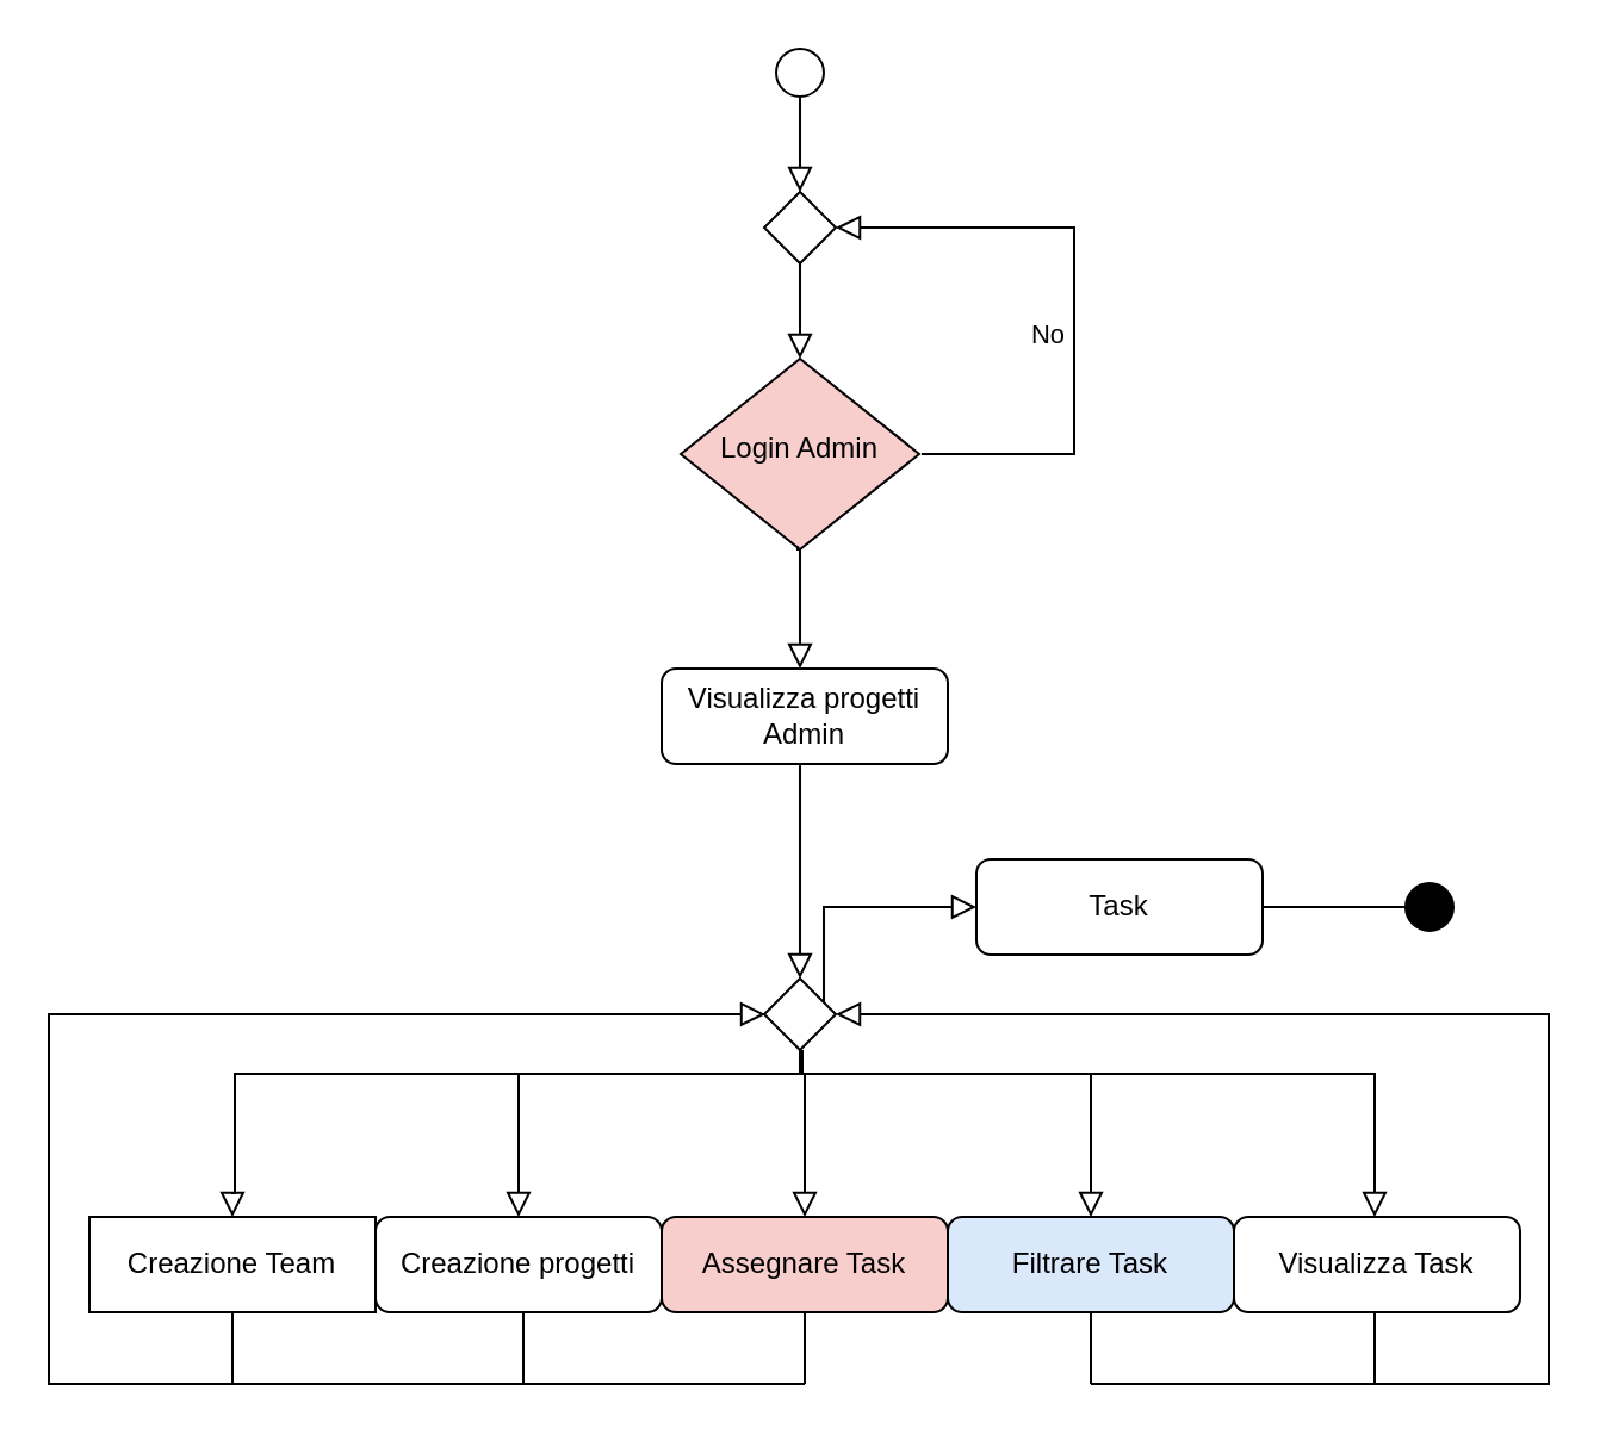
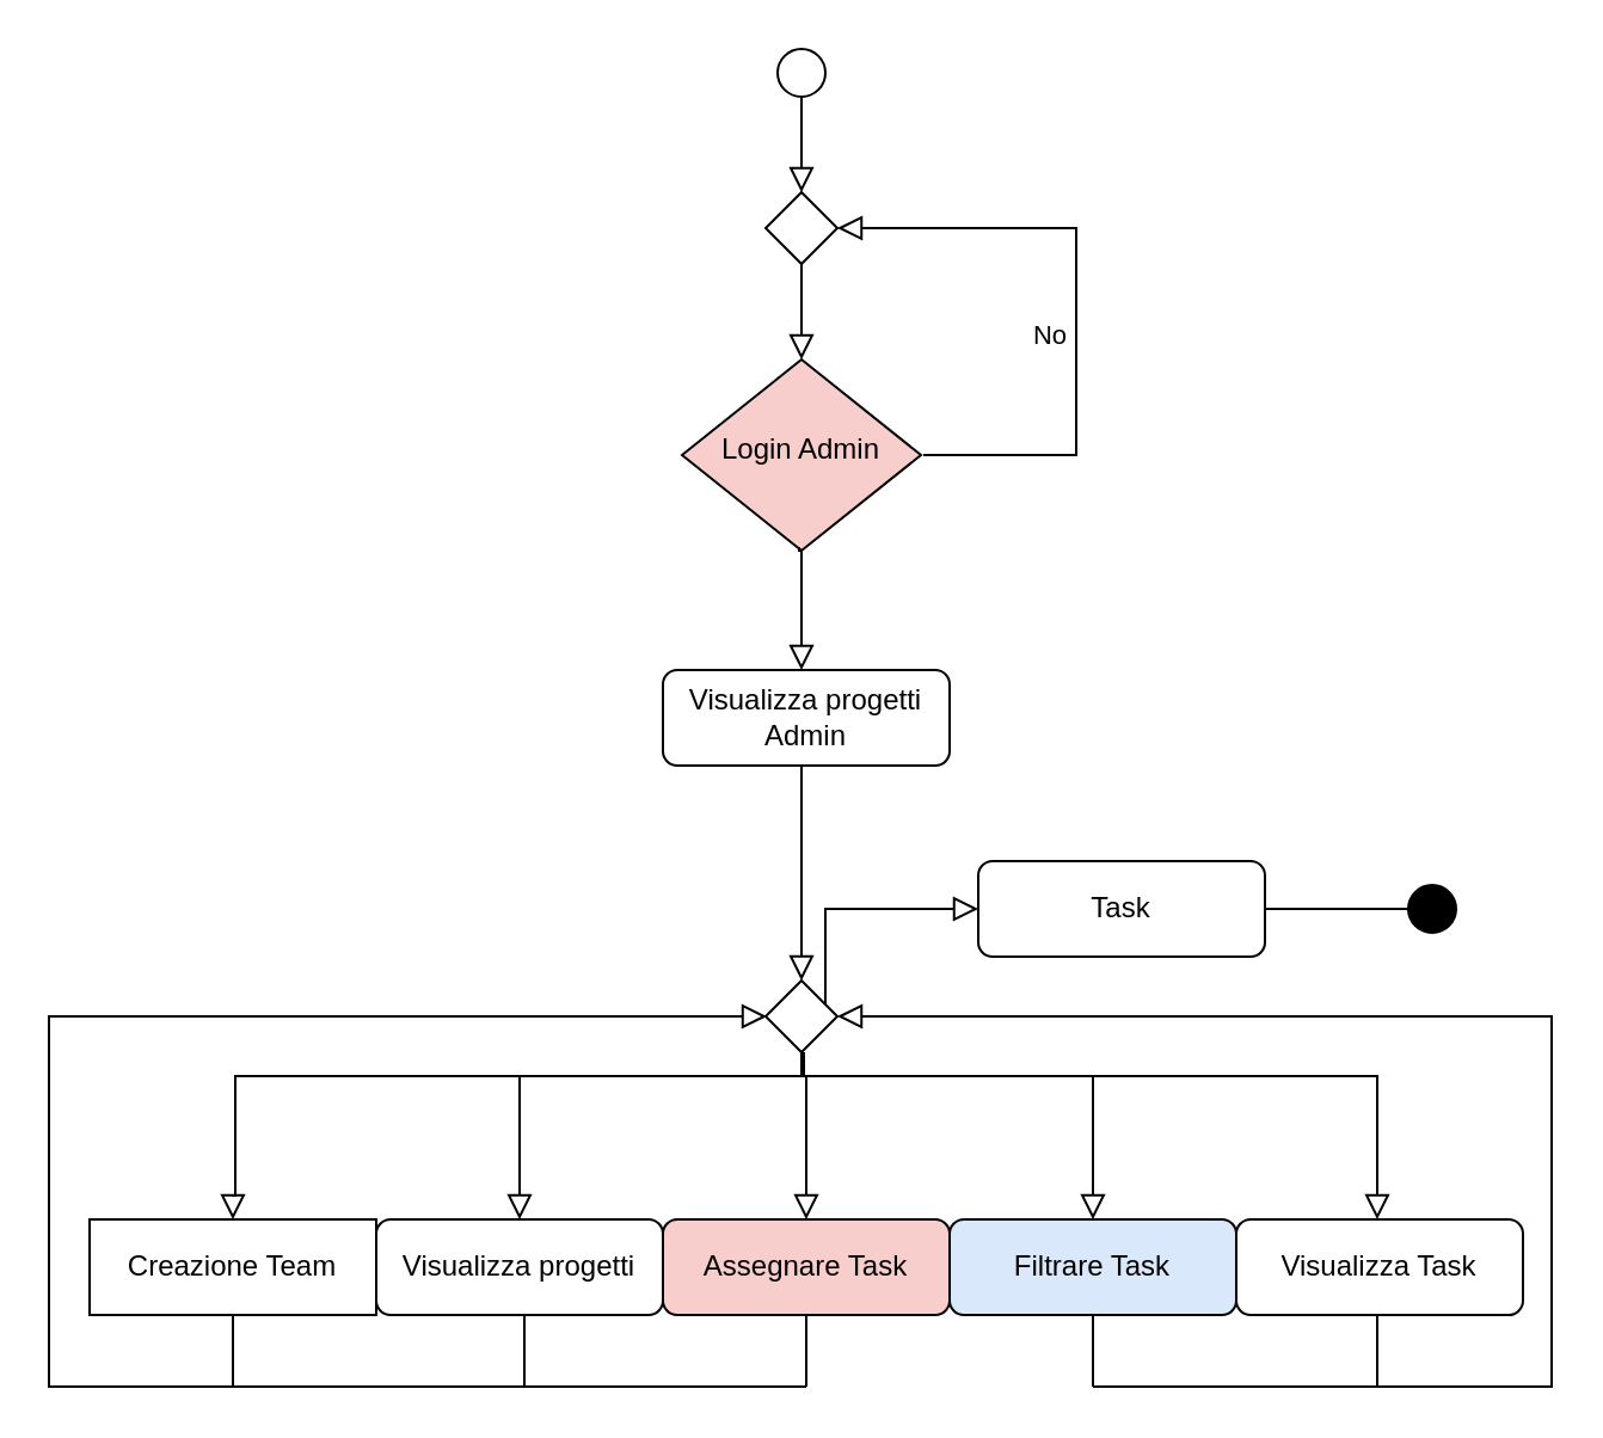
  <mxCell id="0" />
  <mxCell id="1" parent="0" />
  <mxCell id="2" value="Visualizza progetti Admin" style="rounded=1;whiteSpace=wrap;html=1;fontSize=12;glass=0;strokeWidth=1;shadow=0;" parent="1" vertex="1"><mxGeometry x="277" y="280" width="120" height="40" as="geometry" /></mxCell>
  <mxCell id="3" value="No" style="edgeStyle=orthogonalEdgeStyle;rounded=0;html=1;jettySize=auto;orthogonalLoop=1;fontSize=11;endArrow=block;endFill=0;endSize=8;strokeWidth=1;shadow=0;labelBackgroundColor=none;entryX=1;entryY=0.5;entryDx=0;entryDy=0;exitX=1;exitY=0.5;exitDx=0;exitDy=0;" parent="1" edge="1"><mxGeometry x="-0.12" y="11" relative="1" as="geometry"><mxPoint as="offset" /><mxPoint x="350" y="95" as="targetPoint" /><Array as="points"><mxPoint x="450" y="190" /><mxPoint x="450" y="95" /></Array><mxPoint x="386" y="190" as="sourcePoint" /></mxGeometry></mxCell>
  <mxCell id="4" value="Login Admin" style="rhombus;whiteSpace=wrap;html=1;shadow=0;fontFamily=Helvetica;fontSize=12;align=center;strokeWidth=1;spacing=6;spacingTop=-4;fillColor=#f8cecc;" parent="1" vertex="1"><mxGeometry x="285" y="150" width="100" height="80" as="geometry" /></mxCell>
  <mxCell id="5" value="" style="ellipse;whiteSpace=wrap;html=1;aspect=fixed;" parent="1" vertex="1"><mxGeometry x="325" y="20" width="20" height="20" as="geometry" /></mxCell>
  <mxCell id="6" value="" style="rounded=0;html=1;jettySize=auto;orthogonalLoop=1;fontSize=11;endArrow=block;endFill=0;endSize=8;strokeWidth=1;shadow=0;labelBackgroundColor=none;edgeStyle=orthogonalEdgeStyle;exitX=0.5;exitY=1;exitDx=0;exitDy=0;" parent="1" source="5" edge="1"><mxGeometry relative="1" as="geometry"><mxPoint x="345" y="135" as="sourcePoint" /><mxPoint x="335" y="80" as="targetPoint" /></mxGeometry></mxCell>
  <mxCell id="7" value="" style="rhombus;whiteSpace=wrap;html=1;" parent="1" vertex="1"><mxGeometry x="320" y="80" width="30" height="30" as="geometry" /></mxCell>
  <mxCell id="8" value="" style="rounded=0;html=1;jettySize=auto;orthogonalLoop=1;fontSize=11;endArrow=block;endFill=0;endSize=8;strokeWidth=1;shadow=0;labelBackgroundColor=none;edgeStyle=orthogonalEdgeStyle;exitX=0.5;exitY=1;exitDx=0;exitDy=0;entryX=0.5;entryY=0;entryDx=0;entryDy=0;" parent="1" source="7" target="4" edge="1"><mxGeometry relative="1" as="geometry"><mxPoint x="345" y="30" as="sourcePoint" /><mxPoint x="219" y="160" as="targetPoint" /><Array as="points" /></mxGeometry></mxCell>
  <mxCell id="9" value="" style="rounded=0;html=1;jettySize=auto;orthogonalLoop=1;fontSize=11;endArrow=block;endFill=0;endSize=8;strokeWidth=1;shadow=0;labelBackgroundColor=none;edgeStyle=orthogonalEdgeStyle;entryX=0.5;entryY=0;entryDx=0;entryDy=0;exitX=0.49;exitY=0.983;exitDx=0;exitDy=0;exitPerimeter=0;" parent="1" source="4" edge="1"><mxGeometry relative="1" as="geometry"><mxPoint x="331" y="230" as="sourcePoint" /><mxPoint x="335" y="280" as="targetPoint" /><Array as="points"><mxPoint x="334" y="230" /><mxPoint x="335" y="230" /></Array></mxGeometry></mxCell>
  <mxCell id="10" value="" style="rounded=0;html=1;jettySize=auto;orthogonalLoop=1;fontSize=11;endArrow=block;endFill=0;endSize=8;strokeWidth=1;shadow=0;labelBackgroundColor=none;edgeStyle=orthogonalEdgeStyle;entryX=0.5;entryY=0;entryDx=0;entryDy=0;exitX=0.5;exitY=1;exitDx=0;exitDy=0;" parent="1" source="28" target="19" edge="1"><mxGeometry relative="1" as="geometry"><mxPoint x="406" y="380" as="sourcePoint" /><mxPoint x="216" y="490" as="targetPoint" /><Array as="points"><mxPoint x="396" y="450" /><mxPoint x="216" y="450" /></Array></mxGeometry></mxCell>
  <mxCell id="11" value="" style="rounded=0;html=1;jettySize=auto;orthogonalLoop=1;fontSize=11;endArrow=block;endFill=0;endSize=8;strokeWidth=1;shadow=0;labelBackgroundColor=none;edgeStyle=orthogonalEdgeStyle;exitX=0.5;exitY=1;exitDx=0;exitDy=0;entryX=0.5;entryY=0;entryDx=0;entryDy=0;" parent="1" source="28" target="20" edge="1"><mxGeometry relative="1" as="geometry"><mxPoint x="406" y="450" as="sourcePoint" /><mxPoint x="336" y="490" as="targetPoint" /><Array as="points"><mxPoint x="396" y="450" /><mxPoint x="336" y="450" /></Array></mxGeometry></mxCell>
  <mxCell id="12" value="" style="rounded=0;html=1;jettySize=auto;orthogonalLoop=1;fontSize=11;endArrow=block;endFill=0;endSize=8;strokeWidth=1;shadow=0;labelBackgroundColor=none;edgeStyle=orthogonalEdgeStyle;entryX=0.5;entryY=0;entryDx=0;entryDy=0;" parent="1" target="21" edge="1"><mxGeometry relative="1" as="geometry"><mxPoint x="399" y="450" as="sourcePoint" /><mxPoint x="458" y="500" as="targetPoint" /><Array as="points"><mxPoint x="397" y="450" /><mxPoint x="457" y="450" /></Array></mxGeometry></mxCell>
  <mxCell id="13" value="" style="rounded=0;html=1;jettySize=auto;orthogonalLoop=1;fontSize=11;endArrow=block;endFill=0;endSize=8;strokeWidth=1;shadow=0;labelBackgroundColor=none;edgeStyle=orthogonalEdgeStyle;exitX=0.5;exitY=1;exitDx=0;exitDy=0;" parent="1" target="22" edge="1"><mxGeometry relative="1" as="geometry"><mxPoint x="336" y="440" as="sourcePoint" /><mxPoint x="578" y="510" as="targetPoint" /><Array as="points"><mxPoint x="336" y="450" /><mxPoint x="576" y="450" /></Array></mxGeometry></mxCell>
  <mxCell id="14" value="" style="endArrow=none;html=1;rounded=0;" parent="1" edge="1"><mxGeometry width="50" height="50" relative="1" as="geometry"><mxPoint x="167" y="580" as="sourcePoint" /><mxPoint x="337" y="580" as="targetPoint" /></mxGeometry></mxCell>
  <mxCell id="15" value="" style="endArrow=none;html=1;rounded=0;entryX=0.5;entryY=1;entryDx=0;entryDy=0;" parent="1" target="20" edge="1"><mxGeometry width="50" height="50" relative="1" as="geometry"><mxPoint x="337" y="580" as="sourcePoint" /><mxPoint x="337" y="570" as="targetPoint" /></mxGeometry></mxCell>
  <mxCell id="16" value="" style="endArrow=none;html=1;rounded=0;" parent="1" edge="1"><mxGeometry width="50" height="50" relative="1" as="geometry"><mxPoint x="457" y="580" as="sourcePoint" /><mxPoint x="577" y="580" as="targetPoint" /></mxGeometry></mxCell>
  <mxCell id="17" value="" style="rounded=0;html=1;jettySize=auto;orthogonalLoop=1;fontSize=11;endArrow=block;endFill=0;endSize=8;strokeWidth=1;shadow=0;labelBackgroundColor=none;edgeStyle=orthogonalEdgeStyle;entryX=1;entryY=0.5;entryDx=0;entryDy=0;exitX=0.5;exitY=1;exitDx=0;exitDy=0;" parent="1" target="28" edge="1"><mxGeometry relative="1" as="geometry"><mxPoint x="576" y="550" as="sourcePoint" /><mxPoint x="411" y="425" as="targetPoint" /><Array as="points"><mxPoint x="576" y="580" /><mxPoint x="649" y="580" /><mxPoint x="649" y="425" /></Array></mxGeometry></mxCell>
  <mxCell id="18" value="" style="endArrow=none;html=1;rounded=0;entryX=0.5;entryY=1;entryDx=0;entryDy=0;" parent="1" target="21" edge="1"><mxGeometry width="50" height="50" relative="1" as="geometry"><mxPoint x="457" y="580" as="sourcePoint" /><mxPoint x="456.9" y="568.72" as="targetPoint" /></mxGeometry></mxCell>
- <mxCell id="19" value="Creazione progetti" style="rounded=1;whiteSpace=wrap;html=1;fontSize=12;glass=0;strokeWidth=1;shadow=0;" parent="1" vertex="1"><mxGeometry x="157" y="510" width="120" height="40" as="geometry" /></mxCell>
+ <mxCell id="19" value="Visualizza progetti" style="rounded=1;whiteSpace=wrap;html=1;fontSize=12;glass=0;strokeWidth=1;shadow=0;" parent="1" vertex="1"><mxGeometry x="157" y="510" width="120" height="40" as="geometry" /></mxCell>
  <mxCell id="20" value="Assegnare Task" style="rounded=1;whiteSpace=wrap;html=1;fontSize=12;glass=0;strokeWidth=1;shadow=0;fillColor=#f8cecc;" parent="1" vertex="1"><mxGeometry x="277" y="510" width="120" height="40" as="geometry" /></mxCell>
  <mxCell id="21" value="Filtrare Task" style="rounded=1;whiteSpace=wrap;html=1;fontSize=12;glass=0;strokeWidth=1;shadow=0;fillColor=#dae8fc;" parent="1" vertex="1"><mxGeometry x="397" y="510" width="120" height="40" as="geometry" /></mxCell>
  <mxCell id="22" value="Visualizza Task" style="rounded=1;whiteSpace=wrap;html=1;fontSize=12;glass=0;strokeWidth=1;shadow=0;" parent="1" vertex="1"><mxGeometry x="517" y="510" width="120" height="40" as="geometry" /></mxCell>
  <mxCell id="23" value="Creazione Team" style="whiteSpace=wrap;html=1;fontSize=12;glass=0;strokeWidth=1;shadow=0;rounded=0;" parent="1" vertex="1"><mxGeometry x="37" y="510" width="120" height="40" as="geometry" /></mxCell>
  <mxCell id="24" value="" style="endArrow=none;html=1;rounded=0;entryX=0.5;entryY=1;entryDx=0;entryDy=0;" parent="1" target="23" edge="1"><mxGeometry width="50" height="50" relative="1" as="geometry"><mxPoint x="97" y="580" as="sourcePoint" /><mxPoint x="137" y="640" as="targetPoint" /></mxGeometry></mxCell>
  <mxCell id="25" value="" style="rounded=0;html=1;jettySize=auto;orthogonalLoop=1;fontSize=11;endArrow=block;endFill=0;endSize=8;strokeWidth=1;shadow=0;labelBackgroundColor=none;edgeStyle=orthogonalEdgeStyle;exitX=0.5;exitY=1;exitDx=0;exitDy=0;entryX=0.5;entryY=0;entryDx=0;entryDy=0;" parent="1" target="23" edge="1"><mxGeometry relative="1" as="geometry"><mxPoint x="408" y="450" as="sourcePoint" /><mxPoint x="88" y="510" as="targetPoint" /><Array as="points"><mxPoint x="98" y="450" /><mxPoint x="98" y="500" /><mxPoint x="97" y="500" /></Array></mxGeometry></mxCell>
  <mxCell id="26" value="" style="rounded=0;html=1;jettySize=auto;orthogonalLoop=1;fontSize=11;endArrow=block;endFill=0;endSize=8;strokeWidth=1;shadow=0;labelBackgroundColor=none;edgeStyle=orthogonalEdgeStyle;exitX=0.5;exitY=1;exitDx=0;exitDy=0;" parent="1" source="2" target="28" edge="1"><mxGeometry relative="1" as="geometry"><mxPoint x="345" y="240" as="sourcePoint" /><mxPoint x="345" y="290" as="targetPoint" /><Array as="points"><mxPoint x="335" y="320" /></Array></mxGeometry></mxCell>
  <mxCell id="27" value="" style="rounded=0;html=1;jettySize=auto;orthogonalLoop=1;fontSize=11;endArrow=block;endFill=0;endSize=8;strokeWidth=1;shadow=0;labelBackgroundColor=none;edgeStyle=orthogonalEdgeStyle;exitX=0.5;exitY=1;exitDx=0;exitDy=0;entryX=0.017;entryY=0.5;entryDx=0;entryDy=0;entryPerimeter=0;" parent="1" target="28" edge="1"><mxGeometry relative="1" as="geometry"><mxPoint x="215.49" y="550" as="sourcePoint" /><mxPoint x="381" y="425" as="targetPoint" /><Array as="points"><mxPoint x="219" y="550" /><mxPoint x="219" y="580" /><mxPoint x="20" y="580" /><mxPoint x="20" y="425" /></Array></mxGeometry></mxCell>
  <mxCell id="28" value="" style="rhombus;whiteSpace=wrap;html=1;" parent="1" vertex="1"><mxGeometry x="320" y="410" width="30" height="30" as="geometry" /></mxCell>
  <mxCell id="29" value="" style="rounded=0;html=1;jettySize=auto;orthogonalLoop=1;fontSize=11;endArrow=block;endFill=0;endSize=8;strokeWidth=1;shadow=0;labelBackgroundColor=none;edgeStyle=orthogonalEdgeStyle;" edge="1" parent="1" source="28"><mxGeometry relative="1" as="geometry"><mxPoint x="347" y="330" as="sourcePoint" /><mxPoint x="409" y="380" as="targetPoint" /><Array as="points"><mxPoint x="345" y="380" /></Array></mxGeometry></mxCell>
  <mxCell id="30" value="Task" style="rounded=1;whiteSpace=wrap;html=1;fontSize=12;glass=0;strokeWidth=1;shadow=0;" vertex="1" parent="1"><mxGeometry x="409" y="360" width="120" height="40" as="geometry" /></mxCell>
  <mxCell id="31" value="" style="endArrow=none;html=1;rounded=0;exitX=1;exitY=0.5;exitDx=0;exitDy=0;" edge="1" parent="1" source="30"><mxGeometry width="50" height="50" relative="1" as="geometry"><mxPoint x="629" y="380" as="sourcePoint" /><mxPoint x="589" y="380" as="targetPoint" /></mxGeometry></mxCell>
  <mxCell id="32" value="" style="ellipse;whiteSpace=wrap;html=1;aspect=fixed;fillColor=#000000;" vertex="1" parent="1"><mxGeometry x="589" y="370" width="20" height="20" as="geometry" /></mxCell>
